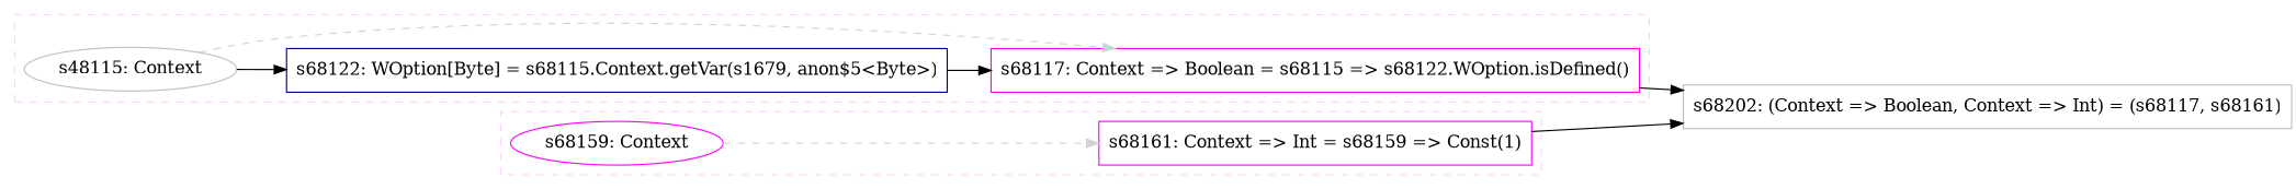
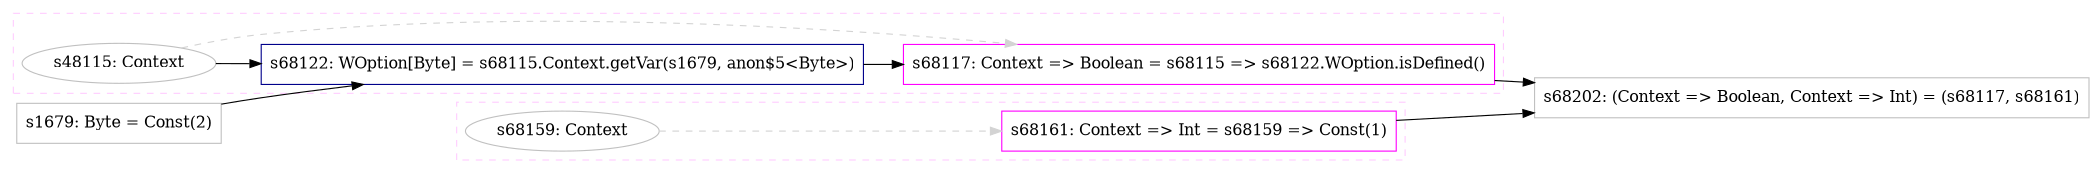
  digraph {
    concentrate=true
    rankdir=LR
    node [color=gray fillcolor=white shape=box style=filled]
    edge [style=solid]
    n1 [label="s48115: Context" shape=oval]
    n2 [color=magenta label="s68117: Context => Boolean = s68115 => s68122.WOption.isDefined()"]
    n3 [color=darkblue label="s68122: WOption[Byte] = s68115.Context.getVar(s1679, anon$5<Byte>)"]
-   n4 [color=magenta label="s68159: Context" shape=oval]
+   n4 [label="s68159: Context" shape=oval]
    n5 [color=magenta label="s68161: Context => Int = s68159 => Const(1)"]
    n6 [label="s68202: (Context => Boolean, Context => Int) = (s68117, s68161)"]
+   n7 [label="s1679: Byte = Const(2)"]
    subgraph cluster_1 {
      color="#FFCCFF"
      style=dashed
      n3
      subgraph sub_2 {
        color="#FFCCFF"
        rank=source
        style=dashed
        n1
      }
      subgraph sub_3 {
        color="#FFCCFF"
        rank=sink
        style=dashed
        n2
      }
    }
    subgraph cluster_4 {
      color="#FFCCFF"
      style=dashed
      subgraph sub_5 {
        color="#FFCCFF"
        rank=source
        style=dashed
        n4
      }
      subgraph sub_6 {
        color="#FFCCFF"
        rank=sink
        style=dashed
        n5
      }
    }
    n1 -> n2 [color=lightgray style=dashed weight=0]
    n1 -> n3
    n2 -> n6
    n3 -> n2
    n4 -> n5 [color=lightgray style=dashed weight=0]
    n5 -> n6
+   n7 -> n3
  }
